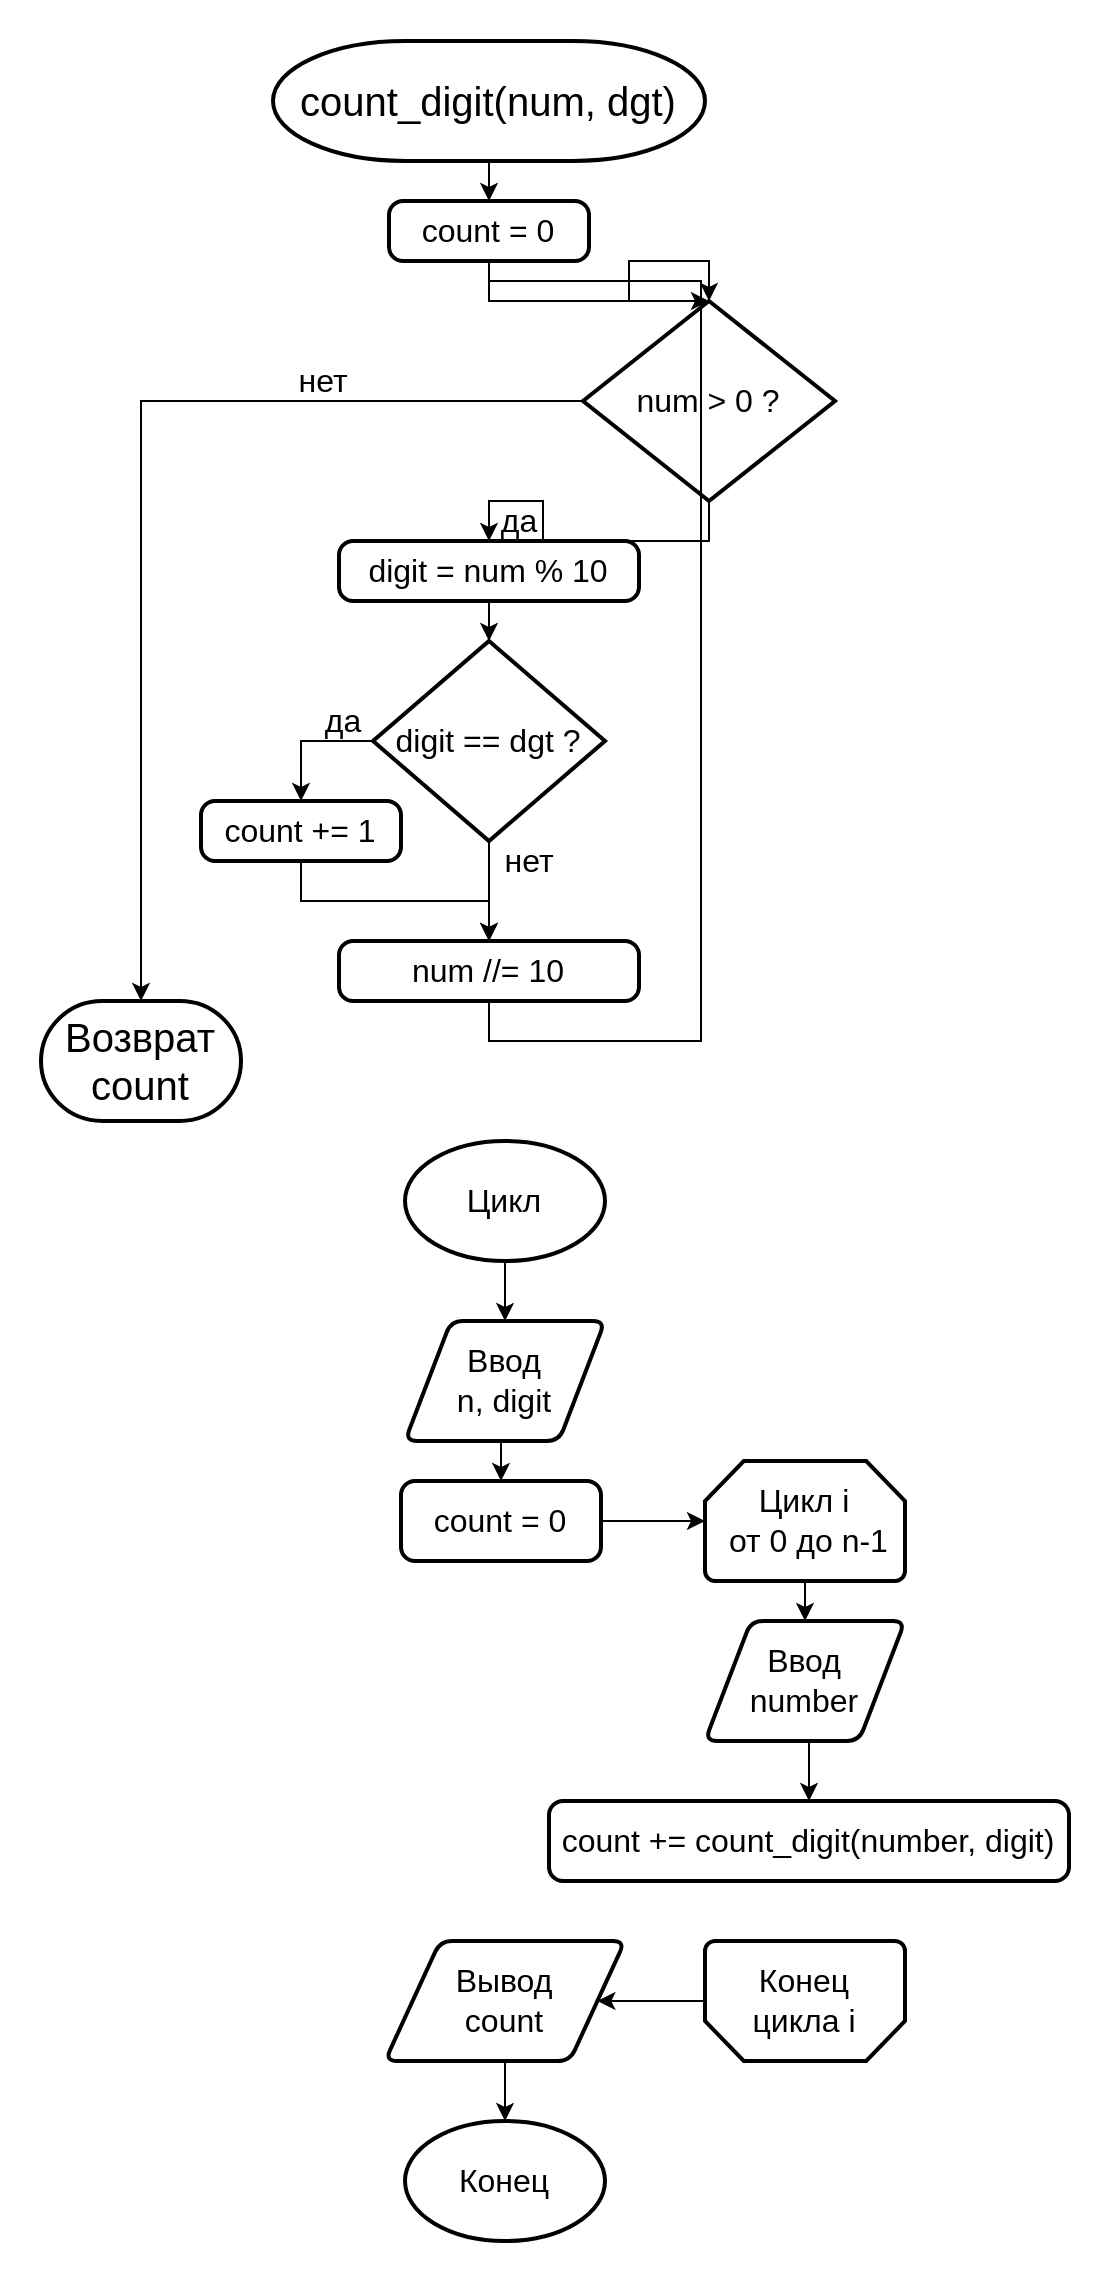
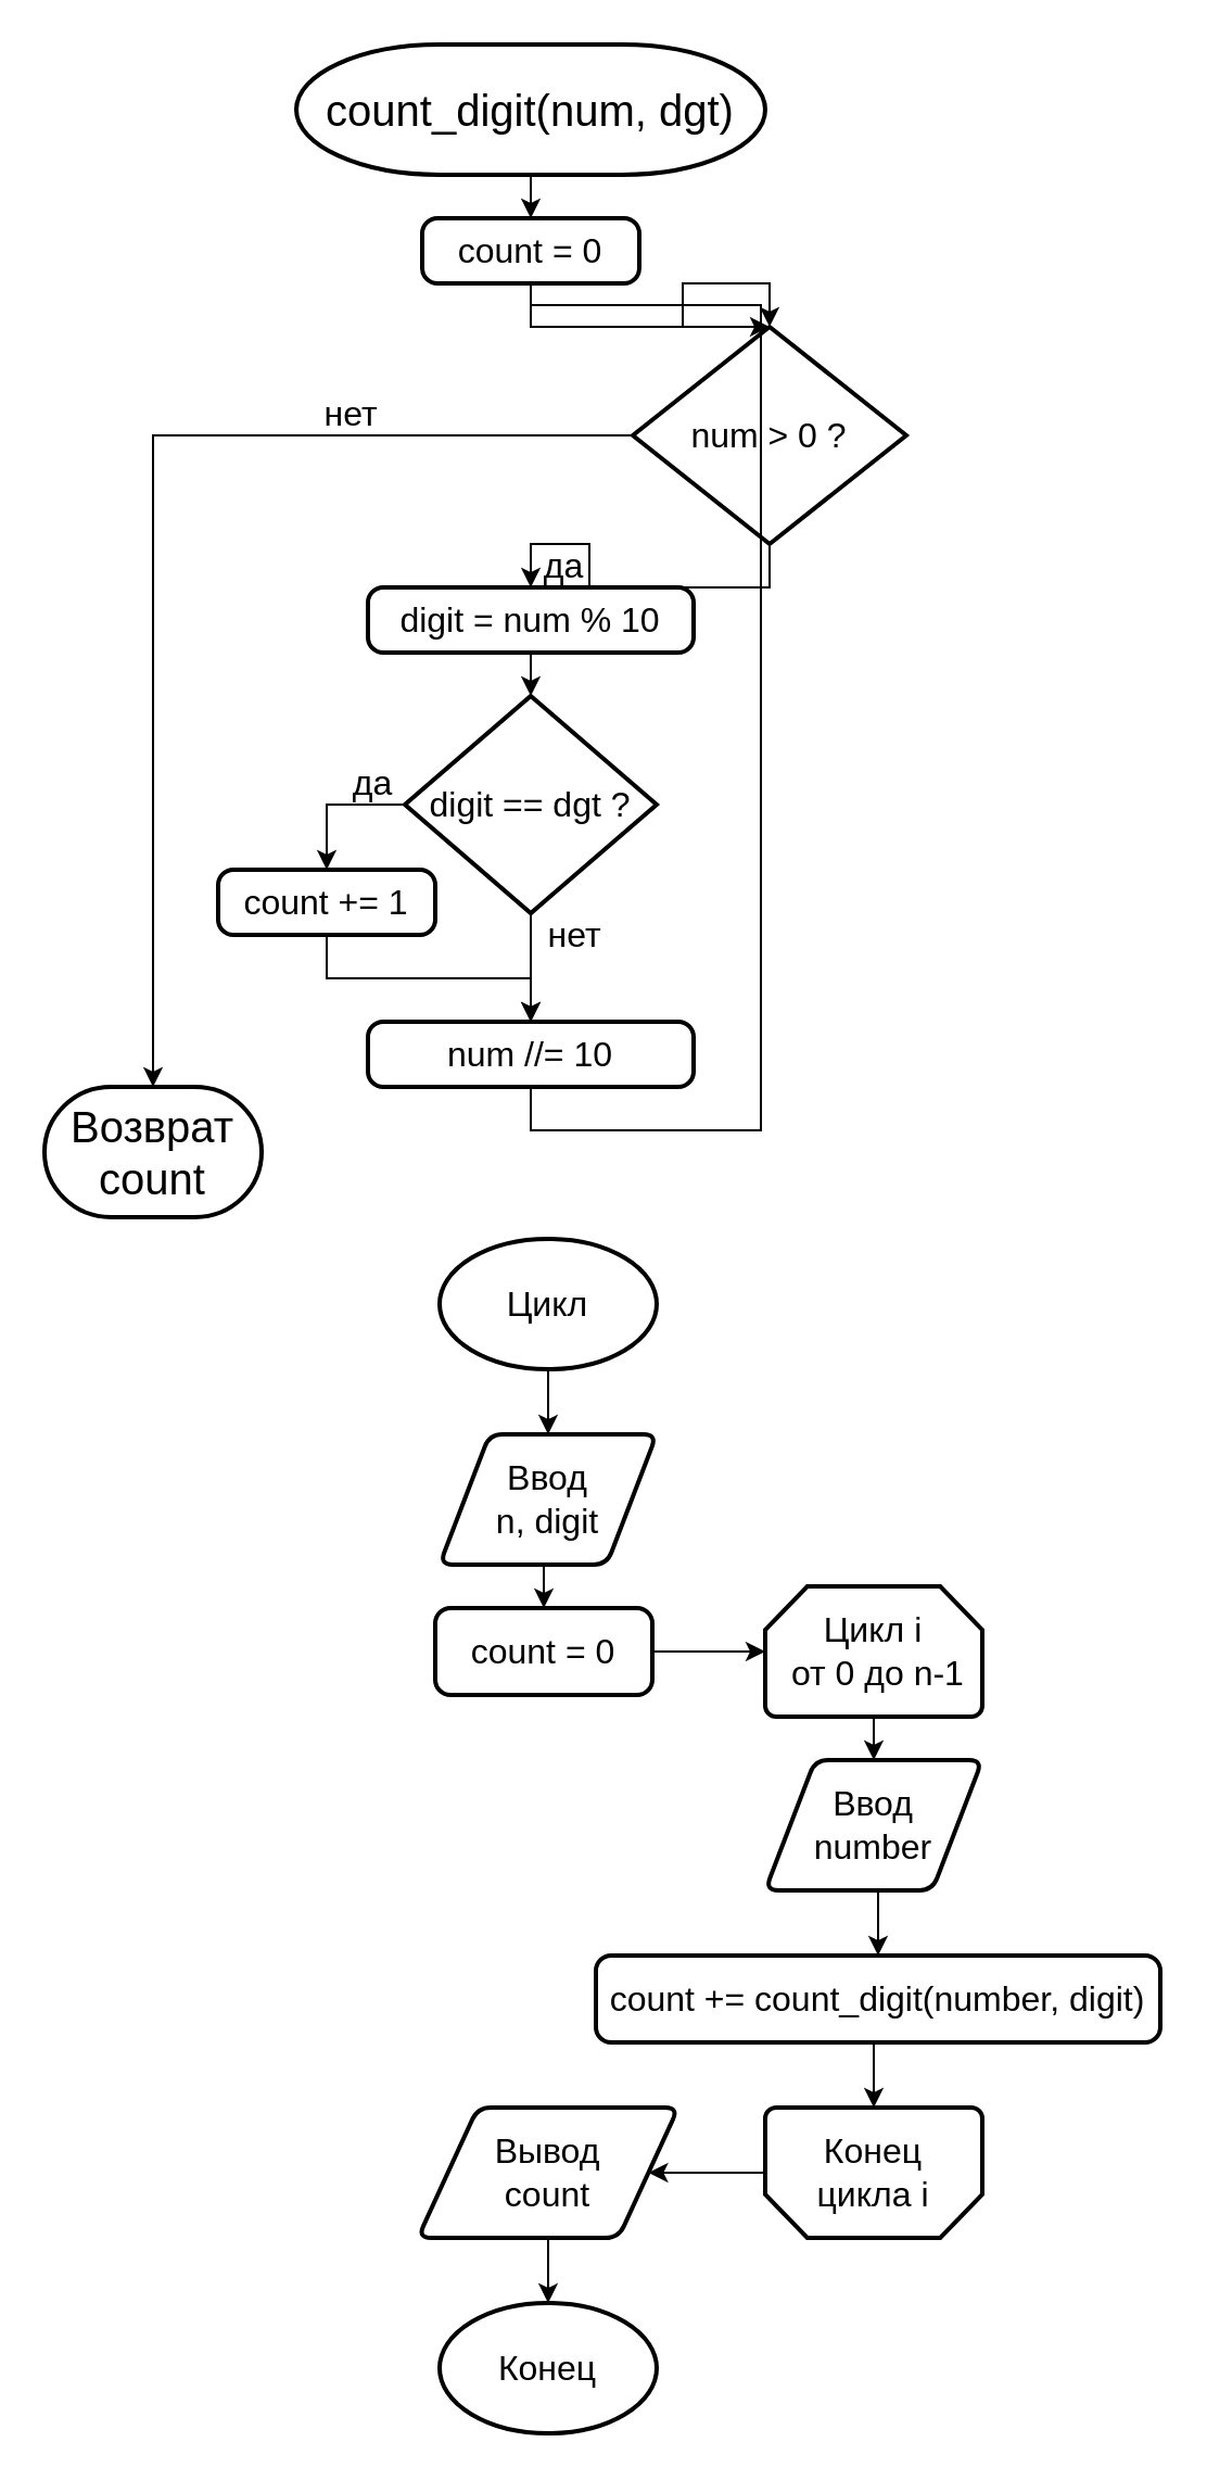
  <mxCell id="0" />
  <mxCell id="1" parent="0" />
  <mxCell id="2" style="edgeStyle=orthogonalEdgeStyle;rounded=0;orthogonalLoop=1;jettySize=auto;html=1;exitX=0.5;exitY=1;exitDx=0;exitDy=0;exitPerimeter=0;entryX=0.5;entryY=0;entryDx=0;entryDy=0;fontSize=16;" parent="1" source="3" target="6" edge="1"><mxGeometry relative="1" as="geometry" /></mxCell>
  <mxCell id="3" value="&lt;font style=&quot;font-size: 20px&quot;&gt;count_digit(num, dgt)&lt;/font&gt;" style="strokeWidth=2;html=1;shape=mxgraph.flowchart.terminator;whiteSpace=wrap;" parent="1" vertex="1"><mxGeometry x="136" y="20" width="216" height="60" as="geometry" /></mxCell>
  <mxCell id="4" value="Возврат&lt;br&gt;count" style="strokeWidth=2;html=1;shape=mxgraph.flowchart.terminator;whiteSpace=wrap;fontSize=20;" parent="1" vertex="1"><mxGeometry x="20" y="500" width="100" height="60" as="geometry" /></mxCell>
  <mxCell id="5" style="edgeStyle=orthogonalEdgeStyle;rounded=0;orthogonalLoop=1;jettySize=auto;html=1;exitX=0.5;exitY=1;exitDx=0;exitDy=0;entryX=0.5;entryY=0;entryDx=0;entryDy=0;entryPerimeter=0;fontSize=16;" parent="1" source="6" target="9" edge="1"><mxGeometry relative="1" as="geometry" /></mxCell>
  <mxCell id="6" value="count = 0" style="rounded=1;whiteSpace=wrap;html=1;absoluteArcSize=1;arcSize=14;strokeWidth=2;fontSize=16;" parent="1" vertex="1"><mxGeometry x="194" y="100" width="100" height="30" as="geometry" /></mxCell>
  <mxCell id="7" style="edgeStyle=orthogonalEdgeStyle;rounded=0;orthogonalLoop=1;jettySize=auto;html=1;exitX=0.5;exitY=1;exitDx=0;exitDy=0;exitPerimeter=0;entryX=0.5;entryY=0;entryDx=0;entryDy=0;fontSize=16;" parent="1" source="9" target="11" edge="1"><mxGeometry relative="1" as="geometry" /></mxCell>
  <mxCell id="8" style="edgeStyle=orthogonalEdgeStyle;rounded=0;orthogonalLoop=1;jettySize=auto;html=1;exitX=0;exitY=0.5;exitDx=0;exitDy=0;exitPerimeter=0;entryX=0.5;entryY=0;entryDx=0;entryDy=0;entryPerimeter=0;fontSize=16;" parent="1" source="9" target="4" edge="1"><mxGeometry relative="1" as="geometry" /></mxCell>
  <mxCell id="9" value="num &amp;gt; 0 ?" style="strokeWidth=2;html=1;shape=mxgraph.flowchart.decision;whiteSpace=wrap;fontSize=16;" parent="1" vertex="1"><mxGeometry x="291" y="150" width="126" height="100" as="geometry" /></mxCell>
  <mxCell id="10" style="edgeStyle=orthogonalEdgeStyle;rounded=0;orthogonalLoop=1;jettySize=auto;html=1;exitX=0.5;exitY=1;exitDx=0;exitDy=0;entryX=0.5;entryY=0;entryDx=0;entryDy=0;entryPerimeter=0;fontSize=16;" parent="1" source="11" target="18" edge="1"><mxGeometry relative="1" as="geometry" /></mxCell>
  <mxCell id="11" value="digit = num % 10" style="rounded=1;whiteSpace=wrap;html=1;absoluteArcSize=1;arcSize=14;strokeWidth=2;fontSize=16;" parent="1" vertex="1"><mxGeometry x="169" y="270" width="150" height="30" as="geometry" /></mxCell>
  <mxCell id="12" style="edgeStyle=orthogonalEdgeStyle;rounded=0;orthogonalLoop=1;jettySize=auto;html=1;exitX=0.5;exitY=1;exitDx=0;exitDy=0;entryX=0.5;entryY=0;entryDx=0;entryDy=0;entryPerimeter=0;fontSize=16;" parent="1" source="13" target="9" edge="1"><mxGeometry relative="1" as="geometry"><Array as="points"><mxPoint x="244" y="520" /><mxPoint x="350" y="520" /><mxPoint x="350" y="140" /><mxPoint x="244" y="140" /></Array></mxGeometry></mxCell>
  <mxCell id="13" value="num //= 10" style="rounded=1;whiteSpace=wrap;html=1;absoluteArcSize=1;arcSize=14;strokeWidth=2;fontSize=16;" parent="1" vertex="1"><mxGeometry x="169" y="470" width="150" height="30" as="geometry" /></mxCell>
  <mxCell id="14" value="да" style="text;html=1;align=center;verticalAlign=middle;resizable=0;points=[];autosize=1;strokeColor=none;fillColor=none;fontSize=16;" parent="1" vertex="1"><mxGeometry x="244" y="250" width="30" height="20" as="geometry" /></mxCell>
  <mxCell id="15" value="нет" style="text;html=1;align=center;verticalAlign=middle;resizable=0;points=[];autosize=1;strokeColor=none;fillColor=none;fontSize=16;" parent="1" vertex="1"><mxGeometry x="141" y="180" width="40" height="20" as="geometry" /></mxCell>
  <mxCell id="16" style="edgeStyle=orthogonalEdgeStyle;rounded=0;orthogonalLoop=1;jettySize=auto;html=1;exitX=0.5;exitY=1;exitDx=0;exitDy=0;exitPerimeter=0;entryX=0.5;entryY=0;entryDx=0;entryDy=0;fontSize=16;" parent="1" source="18" target="13" edge="1"><mxGeometry relative="1" as="geometry" /></mxCell>
  <mxCell id="17" style="edgeStyle=orthogonalEdgeStyle;rounded=0;orthogonalLoop=1;jettySize=auto;html=1;exitX=0;exitY=0.5;exitDx=0;exitDy=0;exitPerimeter=0;entryX=0.5;entryY=0;entryDx=0;entryDy=0;fontSize=16;" parent="1" source="18" target="20" edge="1"><mxGeometry relative="1" as="geometry" /></mxCell>
  <mxCell id="18" value="digit == dgt ?" style="strokeWidth=2;html=1;shape=mxgraph.flowchart.decision;whiteSpace=wrap;fontSize=16;" parent="1" vertex="1"><mxGeometry x="186" y="320" width="116" height="100" as="geometry" /></mxCell>
  <mxCell id="19" style="edgeStyle=orthogonalEdgeStyle;rounded=0;orthogonalLoop=1;jettySize=auto;html=1;exitX=0.5;exitY=1;exitDx=0;exitDy=0;entryX=0.5;entryY=0;entryDx=0;entryDy=0;fontSize=16;" parent="1" source="20" target="13" edge="1"><mxGeometry relative="1" as="geometry" /></mxCell>
  <mxCell id="20" value="count += 1" style="rounded=1;whiteSpace=wrap;html=1;absoluteArcSize=1;arcSize=14;strokeWidth=2;fontSize=16;" parent="1" vertex="1"><mxGeometry x="100" y="400" width="100" height="30" as="geometry" /></mxCell>
  <mxCell id="21" value="да" style="text;html=1;align=center;verticalAlign=middle;resizable=0;points=[];autosize=1;strokeColor=none;fillColor=none;fontSize=16;" parent="1" vertex="1"><mxGeometry x="156" y="350" width="30" height="20" as="geometry" /></mxCell>
  <mxCell id="22" value="нет" style="text;html=1;align=center;verticalAlign=middle;resizable=0;points=[];autosize=1;strokeColor=none;fillColor=none;fontSize=16;" parent="1" vertex="1"><mxGeometry x="244" y="420" width="40" height="20" as="geometry" /></mxCell>
  <mxCell id="23" style="edgeStyle=orthogonalEdgeStyle;rounded=0;orthogonalLoop=1;jettySize=auto;html=1;exitX=0.5;exitY=1;exitDx=0;exitDy=0;exitPerimeter=0;entryX=0.5;entryY=0;entryDx=0;entryDy=0;fontSize=16;" edge="1" parent="1" source="24" target="26"><mxGeometry relative="1" as="geometry" /></mxCell>
  <mxCell id="24" value="Цикл" style="strokeWidth=2;html=1;shape=mxgraph.flowchart.start_1;whiteSpace=wrap;fontSize=16;" vertex="1" parent="1"><mxGeometry x="202" y="570" width="100" height="60" as="geometry" /></mxCell>
  <mxCell id="25" style="edgeStyle=orthogonalEdgeStyle;rounded=0;orthogonalLoop=1;jettySize=auto;html=1;exitX=0.5;exitY=1;exitDx=0;exitDy=0;entryX=0.5;entryY=0;entryDx=0;entryDy=0;fontSize=16;" edge="1" parent="1" source="26" target="31"><mxGeometry relative="1" as="geometry" /></mxCell>
  <mxCell id="26" value="Ввод&lt;br&gt;n, digit" style="shape=parallelogram;html=1;strokeWidth=2;perimeter=parallelogramPerimeter;whiteSpace=wrap;rounded=1;arcSize=12;size=0.23;fontSize=16;" vertex="1" parent="1"><mxGeometry x="202" y="660" width="100" height="60" as="geometry" /></mxCell>
  <mxCell id="27" style="edgeStyle=orthogonalEdgeStyle;rounded=0;orthogonalLoop=1;jettySize=auto;html=1;exitX=0.5;exitY=1;exitDx=0;exitDy=0;entryX=0.5;entryY=0;entryDx=0;entryDy=0;entryPerimeter=0;fontSize=16;" edge="1" parent="1" source="28" target="29"><mxGeometry relative="1" as="geometry" /></mxCell>
  <mxCell id="28" value="Вывод&lt;br&gt;count" style="shape=parallelogram;html=1;strokeWidth=2;perimeter=parallelogramPerimeter;whiteSpace=wrap;rounded=1;arcSize=12;size=0.23;fontSize=16;" vertex="1" parent="1"><mxGeometry x="192" y="970" width="120" height="60" as="geometry" /></mxCell>
  <mxCell id="29" value="Конец" style="strokeWidth=2;html=1;shape=mxgraph.flowchart.start_1;whiteSpace=wrap;fontSize=16;" vertex="1" parent="1"><mxGeometry x="202" y="1060" width="100" height="60" as="geometry" /></mxCell>
  <mxCell id="30" style="edgeStyle=orthogonalEdgeStyle;rounded=0;orthogonalLoop=1;jettySize=auto;html=1;exitX=1;exitY=0.5;exitDx=0;exitDy=0;fontSize=16;" edge="1" parent="1" source="31" target="33"><mxGeometry relative="1" as="geometry" /></mxCell>
  <mxCell id="31" value="count = 0" style="rounded=1;whiteSpace=wrap;html=1;absoluteArcSize=1;arcSize=14;strokeWidth=2;fontSize=16;" vertex="1" parent="1"><mxGeometry x="200" y="740" width="100" height="40" as="geometry" /></mxCell>
  <mxCell id="32" style="edgeStyle=orthogonalEdgeStyle;rounded=0;orthogonalLoop=1;jettySize=auto;html=1;exitX=0.5;exitY=1;exitDx=0;exitDy=0;exitPerimeter=0;entryX=0.5;entryY=0;entryDx=0;entryDy=0;fontSize=16;" edge="1" parent="1" source="33" target="37"><mxGeometry relative="1" as="geometry" /></mxCell>
  <mxCell id="33" value="Цикл i&lt;br&gt;&amp;nbsp;от 0 до n-1" style="strokeWidth=2;html=1;shape=mxgraph.flowchart.loop_limit;whiteSpace=wrap;fontSize=16;" vertex="1" parent="1"><mxGeometry x="352" y="730" width="100" height="60" as="geometry" /></mxCell>
  <mxCell id="34" style="edgeStyle=orthogonalEdgeStyle;rounded=0;orthogonalLoop=1;jettySize=auto;html=1;exitX=1;exitY=0.5;exitDx=0;exitDy=0;exitPerimeter=0;entryX=1;entryY=0.5;entryDx=0;entryDy=0;fontSize=16;" edge="1" parent="1" source="35" target="28"><mxGeometry relative="1" as="geometry" /></mxCell>
  <mxCell id="35" value="Конец&lt;br&gt;цикла i" style="strokeWidth=2;html=1;shape=mxgraph.flowchart.loop_limit;whiteSpace=wrap;fontSize=16;direction=west;" vertex="1" parent="1"><mxGeometry x="352" y="970" width="100" height="60" as="geometry" /></mxCell>
  <mxCell id="36" style="edgeStyle=orthogonalEdgeStyle;rounded=0;orthogonalLoop=1;jettySize=auto;html=1;exitX=0.5;exitY=1;exitDx=0;exitDy=0;entryX=0.5;entryY=0;entryDx=0;entryDy=0;fontSize=16;" edge="1" parent="1" source="37" target="39"><mxGeometry relative="1" as="geometry" /></mxCell>
  <mxCell id="37" value="Ввод&lt;br&gt;number" style="shape=parallelogram;html=1;strokeWidth=2;perimeter=parallelogramPerimeter;whiteSpace=wrap;rounded=1;arcSize=12;size=0.23;fontSize=16;" vertex="1" parent="1"><mxGeometry x="352" y="810" width="100" height="60" as="geometry" /></mxCell>
+ <mxCell id="38" style="edgeStyle=orthogonalEdgeStyle;rounded=0;orthogonalLoop=1;jettySize=auto;html=1;exitX=0.5;exitY=1;exitDx=0;exitDy=0;entryX=0.5;entryY=1;entryDx=0;entryDy=0;entryPerimeter=0;fontSize=16;" edge="1" parent="1" source="39" target="35"><mxGeometry relative="1" as="geometry" /></mxCell>
  <mxCell id="39" value="count += count_digit(number, digit)" style="rounded=1;whiteSpace=wrap;html=1;absoluteArcSize=1;arcSize=14;strokeWidth=2;fontSize=16;" vertex="1" parent="1"><mxGeometry x="274" y="900" width="260" height="40" as="geometry" /></mxCell>
